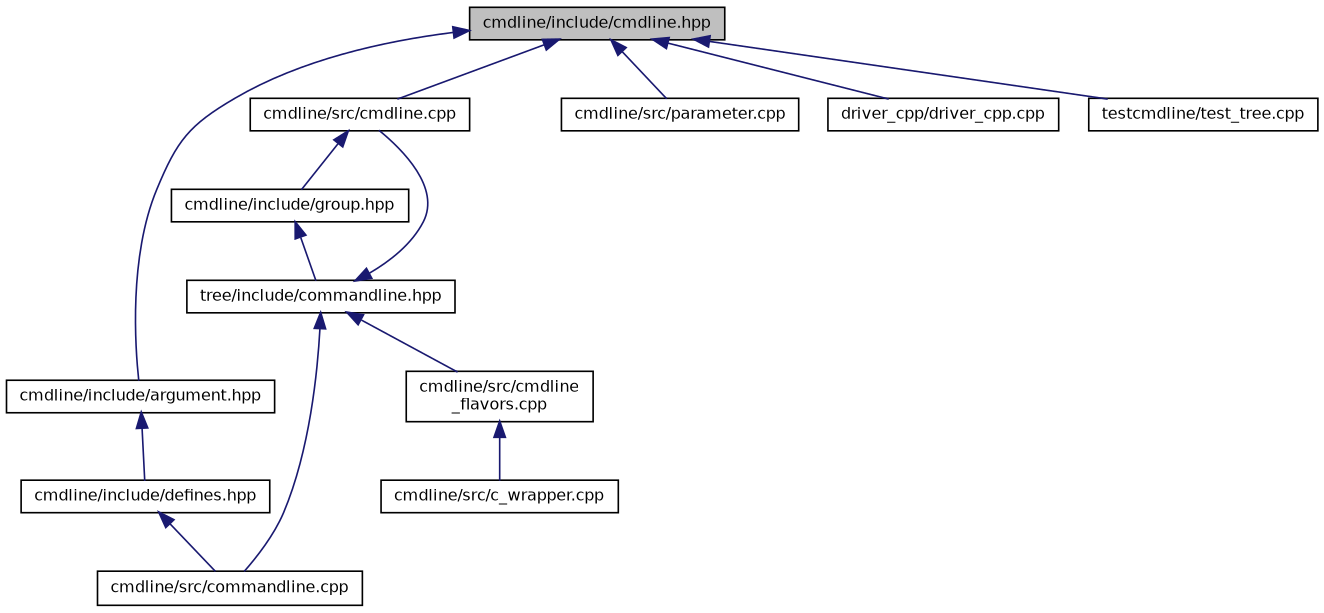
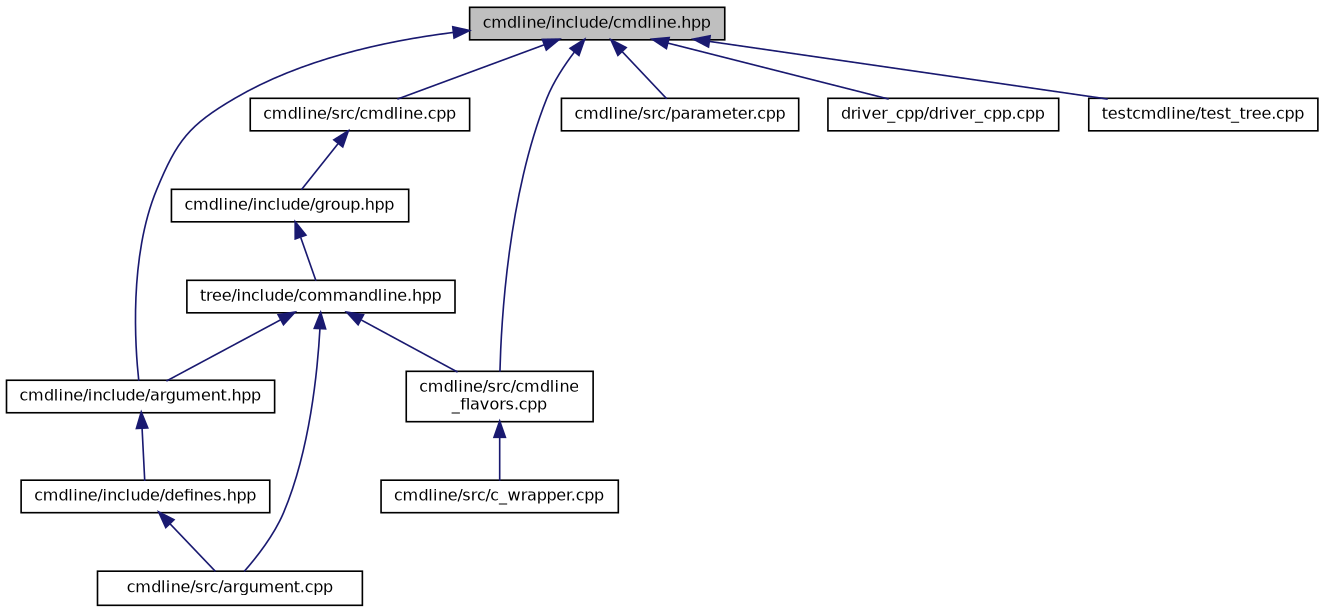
  digraph {
    node [color=black fillcolor=white fontname=Helvetica fontsize=10 shape=record style=filled]
    edge [color=midnightblue dir=back fontname=Helvetica fontsize=10 labelfontname=Helvetica labelfontsize=10 style=solid]
    n1 [fillcolor=grey75 fontcolor=black height=0.2 label="cmdline/include/cmdline.hpp" width=0.4]
    n2 [height=0.2 label="cmdline/include/argument.hpp" width=0.4]
    n3 [height=0.2 label="cmdline/src/cmdline.cpp" width=0.4]
    n4 [height=0.2 label="cmdline/src/cmdline\l_flavors.cpp" width=0.4]
    n5 [height=0.2 label="cmdline/src/parameter.cpp" width=0.4]
    n6 [height=0.2 label="driver_cpp/driver_cpp.cpp" width=0.4]
    n7 [height=0.2 label="testcmdline/test_tree.cpp" width=0.4]
    n8 [height=0.2 label="cmdline/include/defines.hpp" width=0.4]
    n9 [height=0.2 label="cmdline/include/group.hpp" width=0.4]
    n10 [height=0.2 label="cmdline/src/c_wrapper.cpp" width=0.4]
-   n11 [height=0.2 label="cmdline/src/commandline.cpp" width=0.4]
+   n11 [height=0.2 label="cmdline/src/argument.cpp" width=0.4]
    n12 [height=0.2 label="tree/include/commandline.hpp" width=0.4]
    n1 -> n2
    n1 -> n3
+   n1 -> n4
    n1 -> n5
    n1 -> n6
    n1 -> n7
    n2 -> n8
    n3 -> n9
    n4 -> n10
    n8 -> n11
    n9 -> n12
-   n12 -> n3
+   n12 -> n2
    n12 -> n4
    n12 -> n11
  }
